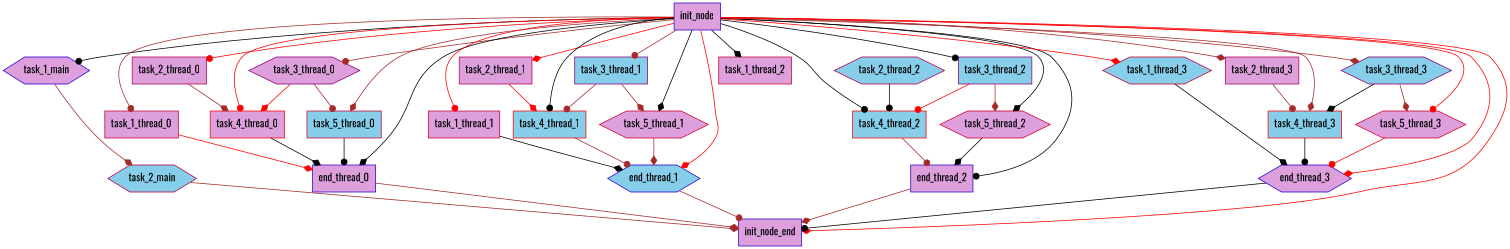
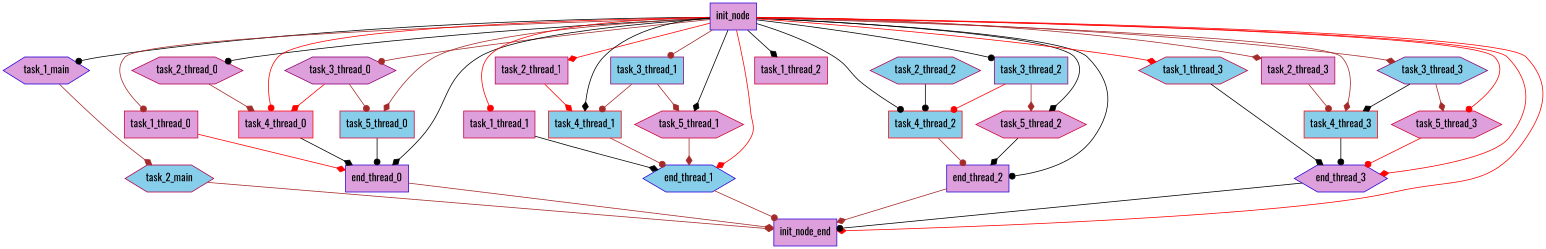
  digraph {
    fontname=Oswald
    node [color="#2C00D3" fillcolor=plum fontname=Oswald shape=box style=filled]
    edge [arrowhead=diamond color=brown fontname=Oswald]
    task_1_main [shape=hexagon]
    init_node
    task_1_thread_0 [color="#C70038"]
-   task_2_thread_0 [color="#B2004D"]
+   task_2_thread_0 [color="#B2004D" shape=hexagon]
    task_3_thread_0 [color="#8D0072" shape=hexagon]
    task_4_thread_0 [color="#FF0000"]
    task_5_thread_0 [color="#CF0030" fillcolor=skyblue]
    end_thread_0
    task_1_thread_1 [color="#C70038"]
    task_2_thread_1 [color="#B2004D"]
    task_3_thread_1 [color="#8D0072" fillcolor=skyblue]
    task_4_thread_1 [color="#FF0000" fillcolor=skyblue]
    task_5_thread_1 [color="#CF0030" shape=hexagon]
    end_thread_1 [fillcolor=skyblue shape=hexagon]
    task_1_thread_2 [color="#C70038"]
    task_3_thread_2 [color="#8D0072" fillcolor=skyblue]
    task_4_thread_2 [color="#FF0000" fillcolor=skyblue]
    task_5_thread_2 [color="#CF0030" shape=hexagon]
    end_thread_2
    task_1_thread_3 [color="#C70038" fillcolor=skyblue shape=hexagon]
    task_2_thread_3 [color="#B2004D"]
    task_3_thread_3 [color="#8D0072" fillcolor=skyblue shape=hexagon]
    task_4_thread_3 [color="#FF0000" fillcolor=skyblue]
    task_5_thread_3 [color="#CF0030" shape=hexagon]
    end_thread_3 [shape=hexagon]
    init_node_end
    task_2_main [color="#B2004D" fillcolor=skyblue shape=hexagon]
    task_2_thread_2 [color="#B2004D" fillcolor=skyblue shape=hexagon]
    task_1_main -> task_2_main
    init_node -> task_1_main [arrowhead=dot color=black]
    init_node -> task_1_thread_0 [arrowhead=dot]
-   init_node -> task_2_thread_0 [arrowhead=dot color=red]
+   init_node -> task_2_thread_0 [arrowhead=dot color=black]
    init_node -> task_3_thread_0 [arrowhead=dot]
    init_node -> task_4_thread_0 [arrowhead=dot color=red]
    init_node -> task_5_thread_0
    init_node -> end_thread_0 [color=black]
    init_node -> task_1_thread_1 [arrowhead=dot color=red]
    init_node -> task_2_thread_1 [color=red]
    init_node -> task_3_thread_1 [arrowhead=dot]
-   init_node -> task_4_thread_1 [arrowhead=dot color=black]
+   init_node -> task_4_thread_1 [color=black]
    init_node -> task_5_thread_1 [color=black]
    init_node -> end_thread_1 [color=red]
    init_node -> task_1_thread_2 [color=black]
    init_node -> task_3_thread_2 [arrowhead=dot color=black]
    init_node -> task_4_thread_2 [arrowhead=dot color=black]
    init_node -> task_5_thread_2 [color=black]
    init_node -> end_thread_2 [arrowhead=dot color=black]
    init_node -> task_1_thread_3 [color=red]
    init_node -> task_2_thread_3
    init_node -> task_3_thread_3
    init_node -> task_4_thread_3
    init_node -> task_5_thread_3 [arrowhead=dot color=red]
    init_node -> end_thread_3 [color=red]
    init_node -> init_node_end [color=red]
    task_1_thread_0 -> end_thread_0 [color=red]
    task_2_thread_0 -> task_4_thread_0
    task_3_thread_0 -> task_4_thread_0 [color=red]
    task_3_thread_0 -> task_5_thread_0 [arrowhead=dot]
    task_4_thread_0 -> end_thread_0 [color=black]
    task_5_thread_0 -> end_thread_0 [arrowhead=dot color=black]
    end_thread_0 -> init_node_end
    task_1_thread_1 -> end_thread_1 [color=black]
    task_2_thread_1 -> task_4_thread_1 [color=red]
    task_3_thread_1 -> task_4_thread_1 [arrowhead=dot]
    task_3_thread_1 -> task_5_thread_1
    task_4_thread_1 -> end_thread_1 [arrowhead=dot]
    task_5_thread_1 -> end_thread_1
    end_thread_1 -> init_node_end [arrowhead=dot]
    task_3_thread_2 -> task_4_thread_2 [arrowhead=dot color=red]
    task_3_thread_2 -> task_5_thread_2
    task_4_thread_2 -> end_thread_2 [arrowhead=dot]
    task_5_thread_2 -> end_thread_2 [color=black]
    end_thread_2 -> init_node_end
    task_1_thread_3 -> end_thread_3 [color=black]
    task_2_thread_3 -> task_4_thread_3 [arrowhead=dot]
    task_3_thread_3 -> task_4_thread_3 [color=black]
    task_3_thread_3 -> task_5_thread_3
    task_4_thread_3 -> end_thread_3 [arrowhead=dot color=black]
    task_5_thread_3 -> end_thread_3 [arrowhead=dot color=red]
    end_thread_3 -> init_node_end [arrowhead=dot color=black]
    task_2_main -> init_node_end
    task_2_thread_2 -> task_4_thread_2 [arrowhead=dot color=black]
  }
